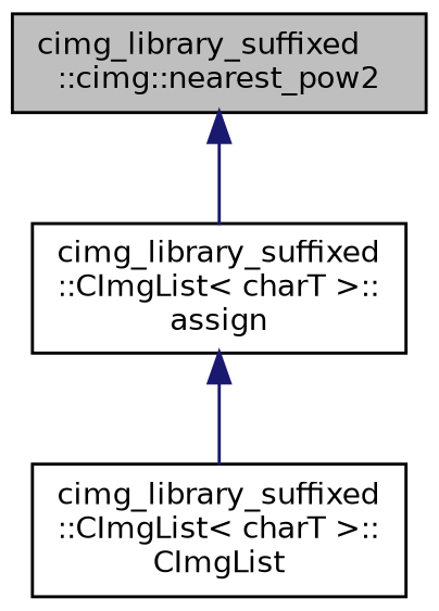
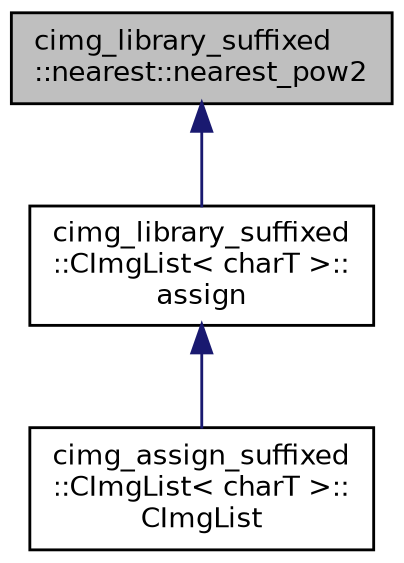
  digraph {
    rankdir=TB
    node [color=black fillcolor=white fontname=Helvetica fontsize=10 shape=record style=filled]
    edge [color=midnightblue dir=back fontname=Helvetica fontsize=10 labelfontname=Helvetica labelfontsize=10 style=solid]
-   n1 [fillcolor=grey75 fontcolor=black height=0.2 label="cimg_library_suffixed\l::cimg::nearest_pow2" width=0.4]
+   n1 [fillcolor=grey75 fontcolor=black height=0.2 label="cimg_library_suffixed\l::nearest::nearest_pow2" width=0.4]
    n2 [height=0.2 label="cimg_library_suffixed\l::CImgList\< charT \>::\lassign" width=0.4]
-   n3 [height=0.2 label="cimg_library_suffixed\l::CImgList\< charT \>::\lCImgList" width=0.4]
+   n3 [height=0.2 label="cimg_assign_suffixed\l::CImgList\< charT \>::\lCImgList" width=0.4]
    n1 -> n2
    n2 -> n3
  }
